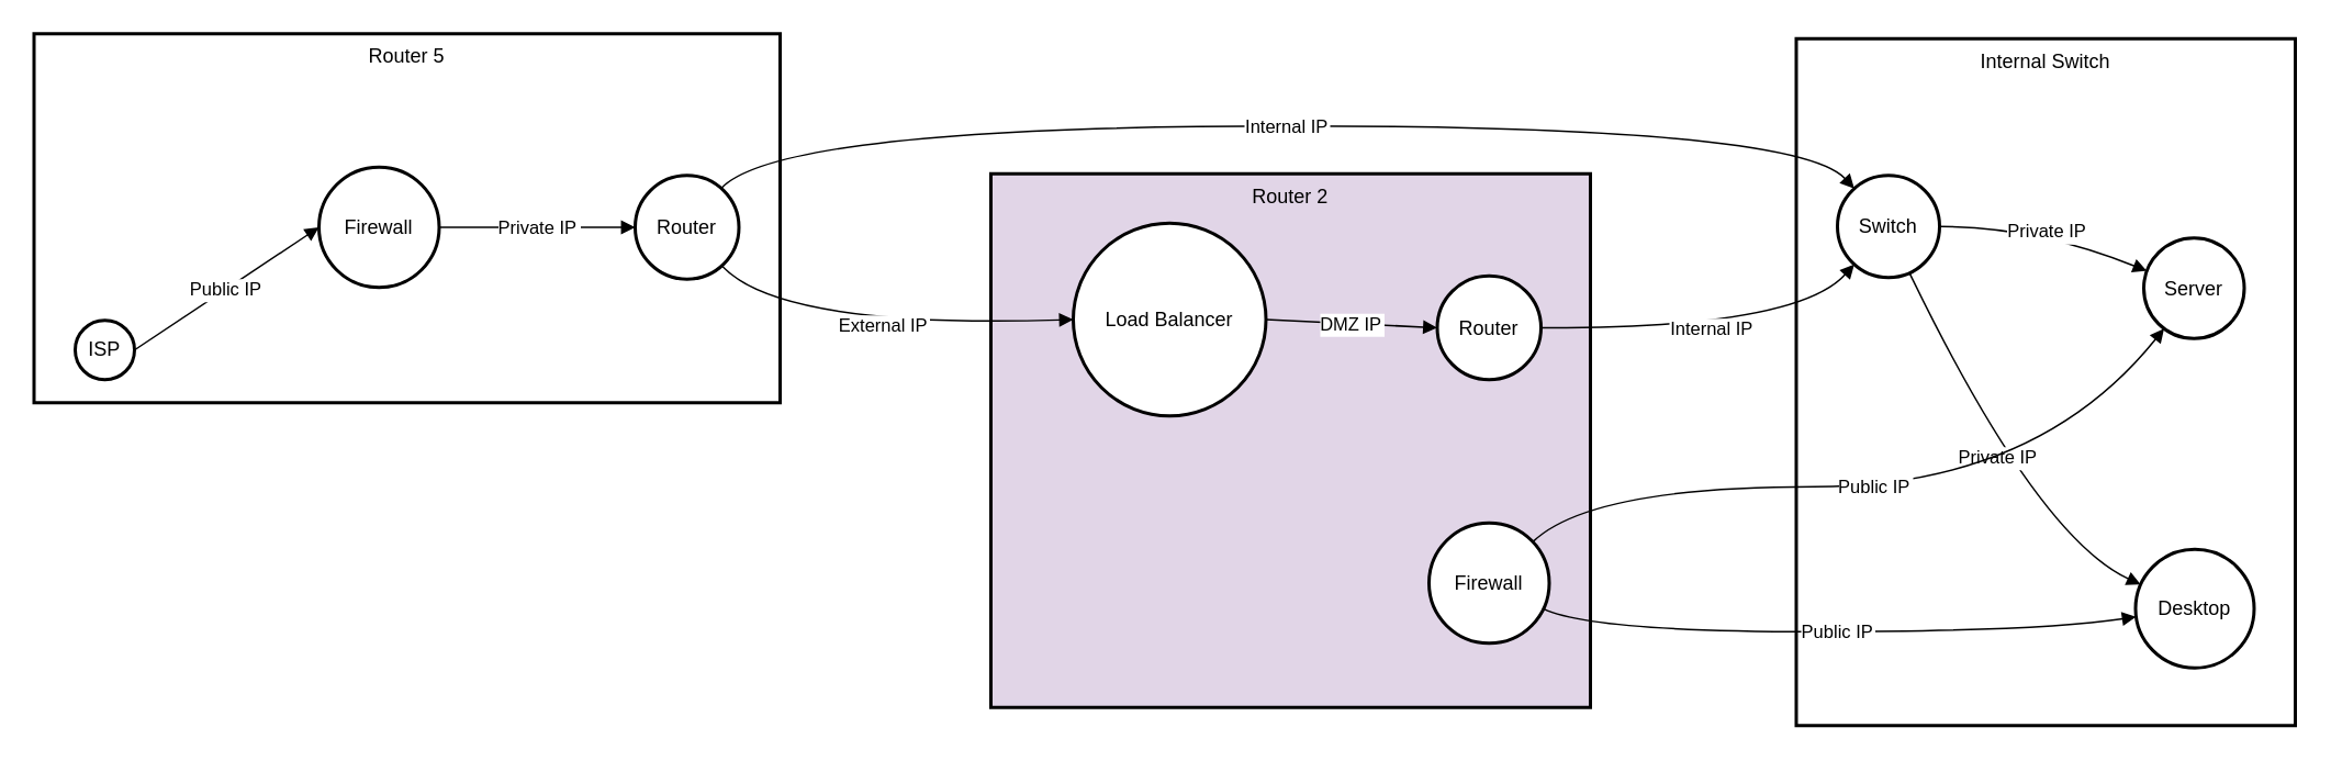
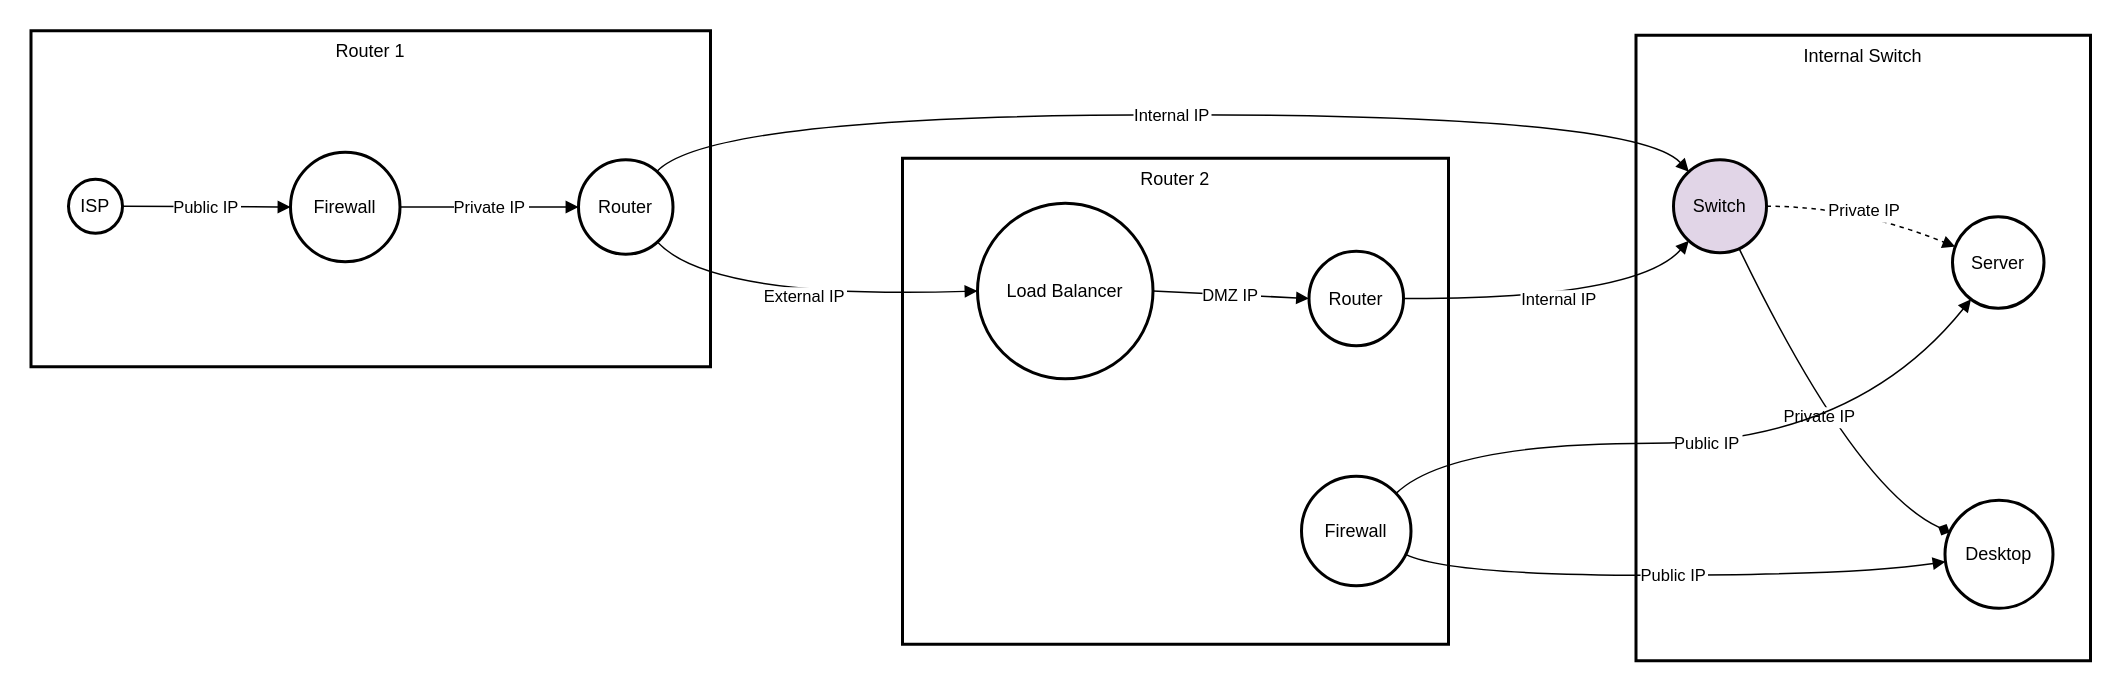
  <mxCell id="0" />
  <mxCell id="1" parent="0" />
- <mxCell id="2" value="Router 2" style="whiteSpace=wrap;strokeWidth=2;verticalAlign=top;fillColor=#e1d5e7;" vertex="1" parent="1"><mxGeometry x="601" y="105" width="364" height="324" as="geometry" /></mxCell>
+ <mxCell id="2" value="Router 2" style="whiteSpace=wrap;strokeWidth=2;verticalAlign=top;" vertex="1" parent="1"><mxGeometry x="601" y="105" width="364" height="324" as="geometry" /></mxCell>
  <mxCell id="3" value="Load Balancer" style="ellipse;aspect=fixed;strokeWidth=2;whiteSpace=wrap;" vertex="1" parent="1"><mxGeometry x="651" y="135" width="117" height="117" as="geometry" /></mxCell>
  <mxCell id="4" value="Router" style="ellipse;aspect=fixed;strokeWidth=2;whiteSpace=wrap;" vertex="1" parent="1"><mxGeometry x="872" y="167" width="63" height="63" as="geometry" /></mxCell>
  <mxCell id="5" value="Firewall" style="ellipse;aspect=fixed;strokeWidth=2;whiteSpace=wrap;" vertex="1" parent="1"><mxGeometry x="867" y="317" width="73" height="73" as="geometry" /></mxCell>
  <mxCell id="6" value="Internal Switch" style="whiteSpace=wrap;strokeWidth=2;verticalAlign=top;" vertex="1" parent="1"><mxGeometry x="1090" y="23" width="303" height="417" as="geometry" /></mxCell>
- <mxCell id="7" value="Switch" style="ellipse;aspect=fixed;strokeWidth=2;whiteSpace=wrap;" vertex="1" parent="1"><mxGeometry x="1115" y="106" width="62" height="62" as="geometry" /></mxCell>
+ <mxCell id="7" value="Switch" style="ellipse;aspect=fixed;strokeWidth=2;whiteSpace=wrap;fillColor=#e1d5e7;" vertex="1" parent="1"><mxGeometry x="1115" y="106" width="62" height="62" as="geometry" /></mxCell>
  <mxCell id="8" value="Server" style="ellipse;aspect=fixed;strokeWidth=2;whiteSpace=wrap;" vertex="1" parent="1"><mxGeometry x="1301" y="144" width="61" height="61" as="geometry" /></mxCell>
  <mxCell id="9" value="Desktop" style="ellipse;aspect=fixed;strokeWidth=2;whiteSpace=wrap;" vertex="1" parent="1"><mxGeometry x="1296" y="333" width="72" height="72" as="geometry" /></mxCell>
- <mxCell id="10" value="Router 5" style="whiteSpace=wrap;strokeWidth=2;verticalAlign=top;" vertex="1" parent="1"><mxGeometry width="453" height="224" as="geometry" x="20" y="20" /></mxCell>
- <mxCell id="11" value="ISP" style="ellipse;aspect=fixed;strokeWidth=2;whiteSpace=wrap;" vertex="1" parent="1"><mxGeometry x="45" y="194" width="36" height="36" as="geometry" /></mxCell>
+ <mxCell id="10" value="Router 1" style="whiteSpace=wrap;strokeWidth=2;verticalAlign=top;" vertex="1" parent="1"><mxGeometry width="453" height="224" as="geometry" x="20" y="20" /></mxCell>
+ <mxCell id="11" value="ISP" style="ellipse;aspect=fixed;strokeWidth=2;whiteSpace=wrap;" vertex="1" parent="1"><mxGeometry x="45" y="119" width="36" height="36" as="geometry" /></mxCell>
  <mxCell id="12" value="Firewall" style="ellipse;aspect=fixed;strokeWidth=2;whiteSpace=wrap;" vertex="1" parent="1"><mxGeometry x="193" y="101" width="73" height="73" as="geometry" /></mxCell>
  <mxCell id="13" value="Router" style="ellipse;aspect=fixed;strokeWidth=2;whiteSpace=wrap;" vertex="1" parent="1"><mxGeometry x="385" y="106" width="63" height="63" as="geometry" /></mxCell>
  <mxCell id="14" value="Public IP" style="curved=1;startArrow=none;endArrow=block;exitX=1;exitY=0.51;entryX=0;entryY=0.5;" edge="1" parent="1" source="11" target="12"><mxGeometry relative="1" as="geometry"><Array as="points" /></mxGeometry></mxCell>
  <mxCell id="15" value="Private IP" style="curved=1;startArrow=none;endArrow=block;exitX=1;exitY=0.5;entryX=-0.01;entryY=0.5;" edge="1" parent="1" source="12" target="13"><mxGeometry relative="1" as="geometry"><Array as="points" /></mxGeometry></mxCell>
  <mxCell id="16" value="Internal IP" style="curved=1;startArrow=none;endArrow=block;exitX=0.96;exitY=-0.01;entryX=0.04;entryY=0;" edge="1" parent="1" source="13" target="7"><mxGeometry relative="1" as="geometry"><Array as="points"><mxPoint x="473" y="76" /><mxPoint x="1090" y="76" /></Array></mxGeometry></mxCell>
- <mxCell id="17" value="Private IP" style="curved=1;startArrow=none;endArrow=block;exitX=1;exitY=0.5;entryX=0;entryY=0.31;" edge="1" parent="1" source="7" target="8"><mxGeometry relative="1" as="geometry"><Array as="points"><mxPoint x="1236" y="137" /></Array></mxGeometry></mxCell>
- <mxCell id="18" value="Private IP" style="curved=1;startArrow=none;endArrow=block;exitX=0.74;exitY=1.01;entryX=0;entryY=0.27;" edge="1" parent="1" source="7" target="9"><mxGeometry relative="1" as="geometry"><Array as="points"><mxPoint x="1236" y="325" /></Array></mxGeometry></mxCell>
+ <mxCell id="17" value="Private IP" style="curved=1;startArrow=none;endArrow=block;exitX=1;exitY=0.5;entryX=0;entryY=0.31;dashed=1;" edge="1" parent="1" source="7" target="8"><mxGeometry relative="1" as="geometry"><Array as="points"><mxPoint x="1236" y="137" /></Array></mxGeometry></mxCell>
+ <mxCell id="18" value="Private IP" style="curved=1;startArrow=none;endArrow=diamond;exitX=0.74;exitY=1.01;entryX=0;entryY=0.27;" edge="1" parent="1" source="7" target="9"><mxGeometry relative="1" as="geometry"><Array as="points"><mxPoint x="1236" y="325" /></Array></mxGeometry></mxCell>
  <mxCell id="19" value="External IP" style="curved=1;startArrow=none;endArrow=block;exitX=0.96;exitY=1;entryX=0;entryY=0.5;" edge="1" parent="1" source="13" target="3"><mxGeometry relative="1" as="geometry"><Array as="points"><mxPoint x="473" y="199" /></Array></mxGeometry></mxCell>
  <mxCell id="20" value="DMZ IP" style="curved=1;startArrow=none;endArrow=block;exitX=1;exitY=0.5;entryX=0;entryY=0.5;" edge="1" parent="1" source="3" target="4"><mxGeometry relative="1" as="geometry"><Array as="points" /></mxGeometry></mxCell>
  <mxCell id="21" value="Internal IP" style="curved=1;startArrow=none;endArrow=block;exitX=1;exitY=0.5;entryX=0.04;entryY=1.01;" edge="1" parent="1" source="4" target="7"><mxGeometry relative="1" as="geometry"><Array as="points"><mxPoint x="1090" y="199" /></Array></mxGeometry></mxCell>
  <mxCell id="22" value="Public IP" style="curved=1;startArrow=none;endArrow=block;exitX=1;exitY=0.03;entryX=0.11;entryY=1.01;" edge="1" parent="1" source="5" target="8"><mxGeometry relative="1" as="geometry"><Array as="points"><mxPoint x="965" y="295" /><mxPoint x="1236" y="295" /></Array></mxGeometry></mxCell>
  <mxCell id="23" value="Public IP" style="curved=1;startArrow=none;endArrow=block;exitX=1;exitY=0.74;entryX=0;entryY=0.57;" edge="1" parent="1" source="5" target="9"><mxGeometry relative="1" as="geometry"><Array as="points"><mxPoint x="965" y="383" /><mxPoint x="1236" y="383" /></Array></mxGeometry></mxCell>
